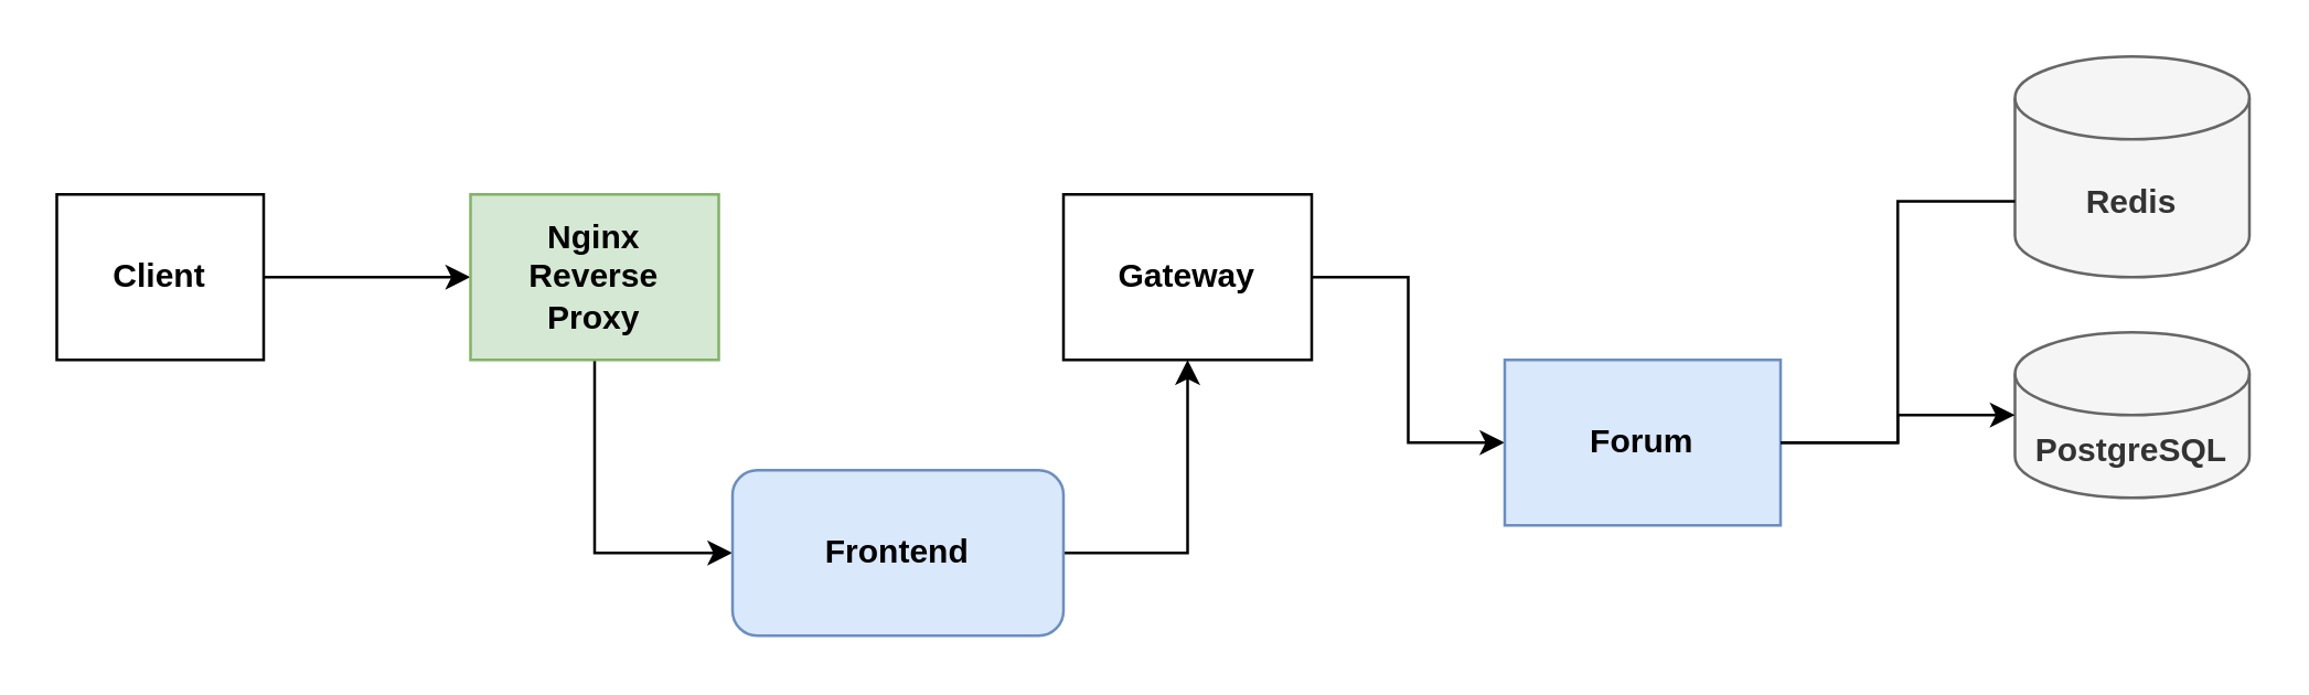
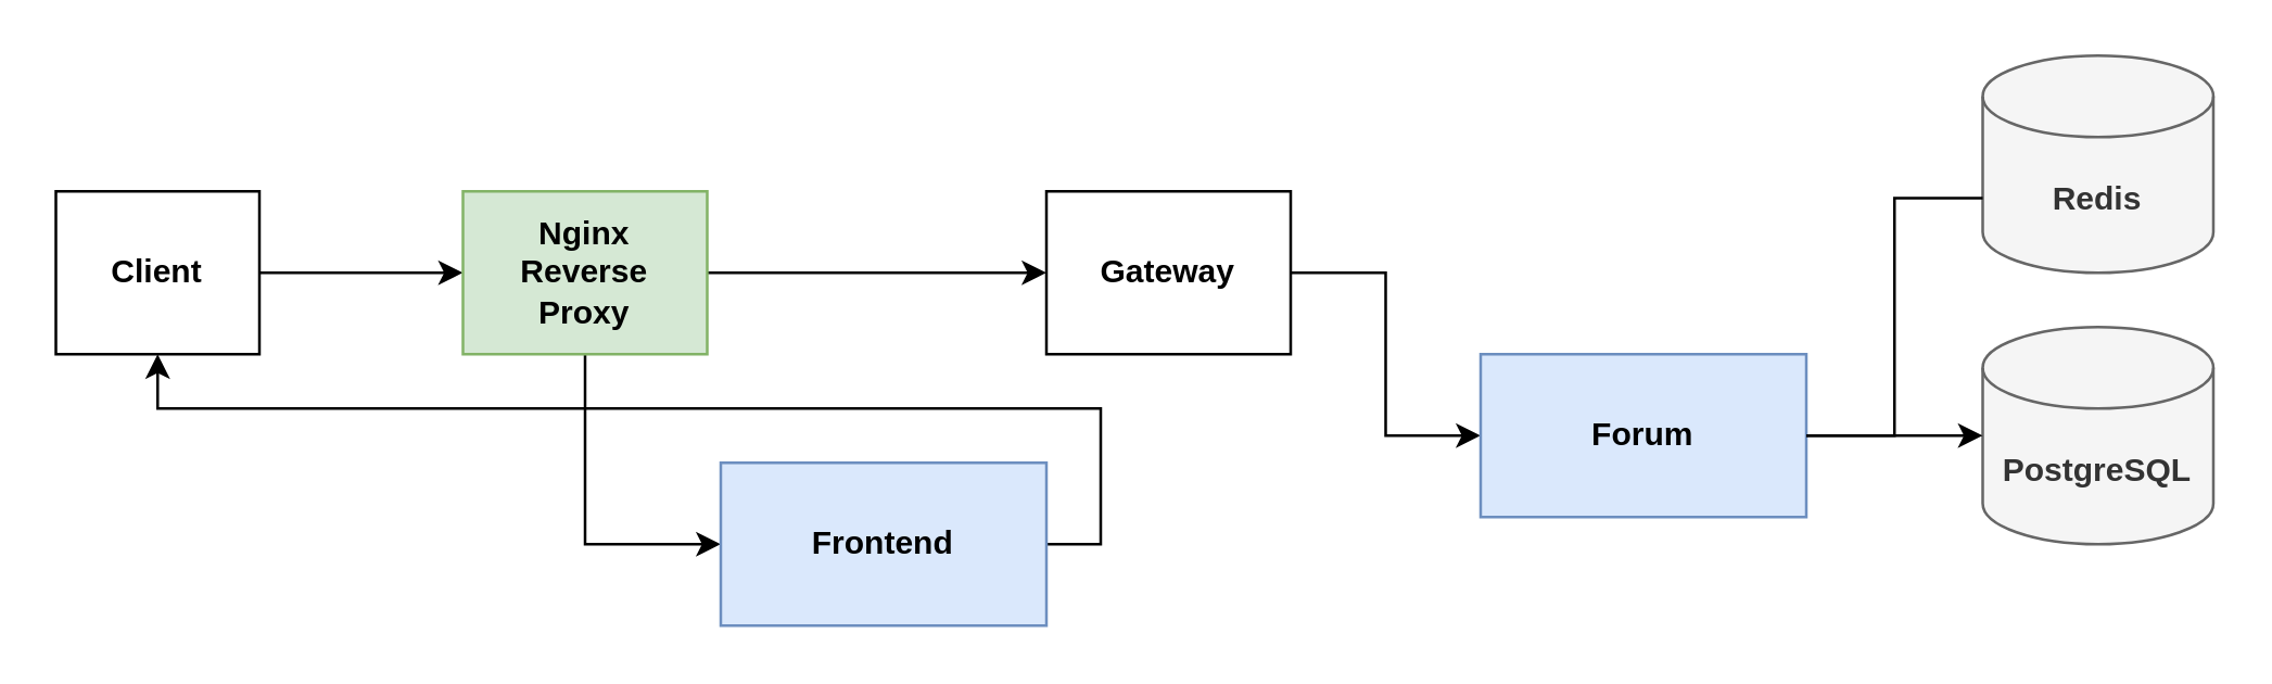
  <mxCell id="0" />
  <mxCell id="1" parent="0" />
  <mxCell id="2" style="edgeStyle=orthogonalEdgeStyle;rounded=0;orthogonalLoop=1;jettySize=auto;html=1;" edge="1" parent="1" source="3" target="10"><mxGeometry relative="1" as="geometry" /></mxCell>
  <mxCell id="3" value="Client" style="rounded=0;whiteSpace=wrap;html=1;fontStyle=1" parent="1" vertex="1"><mxGeometry x="20" y="70" width="75" height="60" as="geometry" /></mxCell>
  <mxCell id="4" style="edgeStyle=orthogonalEdgeStyle;rounded=0;orthogonalLoop=1;jettySize=auto;html=1;fontStyle=1" edge="1" parent="1" source="5" target="6"><mxGeometry relative="1" as="geometry" /></mxCell>
  <mxCell id="5" value="Gateway" style="rounded=0;whiteSpace=wrap;html=1;fontStyle=1" parent="1" vertex="1"><mxGeometry x="385" y="70" width="90" height="60" as="geometry" /></mxCell>
- <mxCell id="6" value="Forum" style="rounded=0;whiteSpace=wrap;html=1;fontStyle=1;fillColor=#dae8fc;strokeColor=#6c8ebf;" parent="1" vertex="1"><mxGeometry x="545" y="130" width="100" height="60" as="geometry" /></mxCell>
- <mxCell id="7" value="PostgreSQL" style="shape=cylinder3;whiteSpace=wrap;html=1;boundedLbl=1;backgroundOutline=1;size=15;fontStyle=1;fillColor=#f5f5f5;fontColor=#333333;strokeColor=#666666;" parent="1" vertex="1"><mxGeometry x="730" y="120" width="85" height="60" as="geometry" /></mxCell>
+ <mxCell id="6" value="Forum" style="rounded=0;whiteSpace=wrap;html=1;fontStyle=1;fillColor=#dae8fc;strokeColor=#6c8ebf;" parent="1" vertex="1"><mxGeometry x="545" y="130" width="120" height="60" as="geometry" /></mxCell>
+ <mxCell id="7" value="PostgreSQL" style="shape=cylinder3;whiteSpace=wrap;html=1;boundedLbl=1;backgroundOutline=1;size=15;fontStyle=1;fillColor=#f5f5f5;fontColor=#333333;strokeColor=#666666;" parent="1" vertex="1"><mxGeometry x="730" y="120" width="85" height="80" as="geometry" /></mxCell>
+ <mxCell id="8" style="edgeStyle=orthogonalEdgeStyle;rounded=0;orthogonalLoop=1;jettySize=auto;html=1;" edge="1" parent="1" source="10" target="5"><mxGeometry relative="1" as="geometry" /></mxCell>
  <mxCell id="9" style="edgeStyle=orthogonalEdgeStyle;rounded=0;orthogonalLoop=1;jettySize=auto;html=1;entryX=0;entryY=0.5;entryDx=0;entryDy=0;exitX=0.5;exitY=1;exitDx=0;exitDy=0;" edge="1" parent="1" source="10" target="15"><mxGeometry relative="1" as="geometry" /></mxCell>
  <mxCell id="10" value="Nginx&lt;br&gt;Reverse&lt;br&gt;Proxy" style="rounded=0;whiteSpace=wrap;html=1;fontStyle=1;fillColor=#d5e8d4;strokeColor=#82b366;" vertex="1" parent="1"><mxGeometry x="170" y="70" width="90" height="60" as="geometry" /></mxCell>
  <mxCell id="11" value="Redis" style="shape=cylinder3;whiteSpace=wrap;html=1;boundedLbl=1;backgroundOutline=1;size=15;fontStyle=1;fillColor=#f5f5f5;fontColor=#333333;strokeColor=#666666;" vertex="1" parent="1"><mxGeometry x="730" y="20" width="85" height="80" as="geometry" /></mxCell>
  <mxCell id="12" style="edgeStyle=orthogonalEdgeStyle;rounded=0;orthogonalLoop=1;jettySize=auto;html=1;entryX=0;entryY=0.5;entryDx=0;entryDy=0;entryPerimeter=0;" edge="1" parent="1" source="6" target="7"><mxGeometry relative="1" as="geometry" /></mxCell>
  <mxCell id="13" style="edgeStyle=orthogonalEdgeStyle;rounded=0;orthogonalLoop=1;jettySize=auto;html=1;entryX=0;entryY=0;entryDx=0;entryDy=52.5;entryPerimeter=0;endArrow=none;" edge="1" parent="1" source="6" target="11"><mxGeometry relative="1" as="geometry" /></mxCell>
- <mxCell id="14" style="edgeStyle=orthogonalEdgeStyle;rounded=0;orthogonalLoop=1;jettySize=auto;html=1;entryX=0.5;entryY=1;entryDx=0;entryDy=0;exitX=1;exitY=0.5;exitDx=0;exitDy=0;" edge="1" parent="1" source="15" target="5"><mxGeometry relative="1" as="geometry" /></mxCell>
- <mxCell id="15" value="Frontend" style="whiteSpace=wrap;html=1;fontStyle=1;fillColor=#dae8fc;strokeColor=#6c8ebf;rounded=1;" vertex="1" parent="1"><mxGeometry x="265" y="170" width="120" height="60" as="geometry" /></mxCell>
+ <mxCell id="14" style="edgeStyle=orthogonalEdgeStyle;rounded=0;orthogonalLoop=1;jettySize=auto;html=1;exitX=1;exitY=0.5;exitDx=0;exitDy=0;" edge="1" parent="1" source="15" target="3"><mxGeometry relative="1" as="geometry" /></mxCell>
+ <mxCell id="15" value="Frontend" style="rounded=0;whiteSpace=wrap;html=1;fontStyle=1;fillColor=#dae8fc;strokeColor=#6c8ebf;" vertex="1" parent="1"><mxGeometry x="265" y="170" width="120" height="60" as="geometry" /></mxCell>
